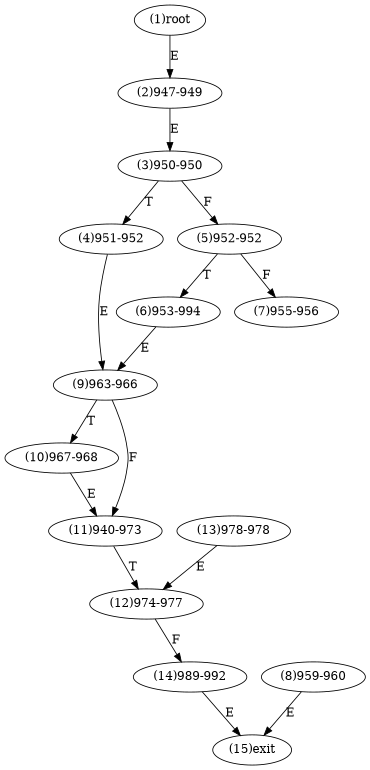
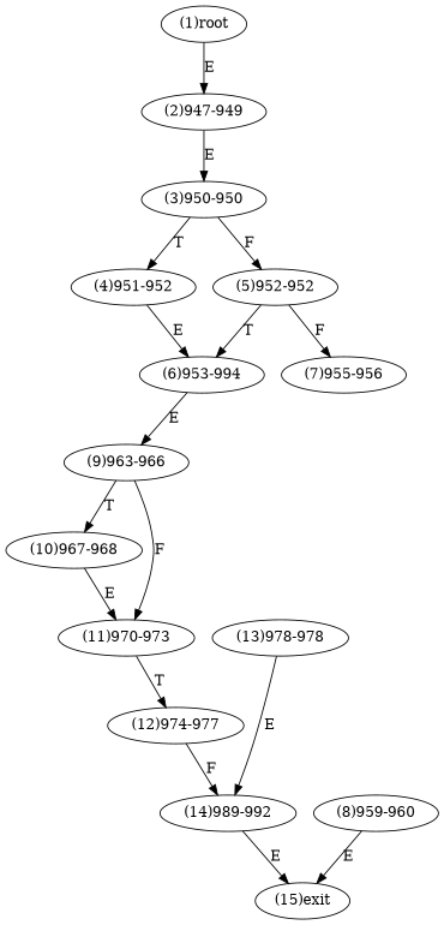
  digraph {
    n1 [label="(1)root"]
    n2 [label="(2)947-949"]
    n3 [label="(3)950-950"]
    n4 [label="(4)951-952"]
    n5 [label="(5)952-952"]
    n6 [label="(8)959-960"]
    n7 [label="(15)exit"]
    n8 [label="(9)963-966"]
    n9 [label="(6)953-994"]
    n10 [label="(7)955-956"]
    n11 [label="(10)967-968"]
-   n12 [label="(11)940-973"]
+   n12 [label="(11)970-973"]
    n13 [label="(12)974-977"]
    n14 [label="(14)989-992"]
    n15 [label="(13)978-978"]
    n1 -> n2 [label=E]
    n2 -> n3 [label=E]
    n3 -> n4 [label=T]
    n3 -> n5 [label=F]
-   n4 -> n8 [label=E]
+   n4 -> n9 [label=E]
    n5 -> n9 [label=T]
    n5 -> n10 [label=F]
    n6 -> n7 [label=E]
    n8 -> n11 [label=T]
    n8 -> n12 [label=F]
    n9 -> n8 [label=E]
    n11 -> n12 [label=E]
    n12 -> n13 [label=T]
    n13 -> n14 [label=F]
    n14 -> n7 [label=E]
-   n15 -> n13 [label=E]
+   n15 -> n14 [label=E]
  }
